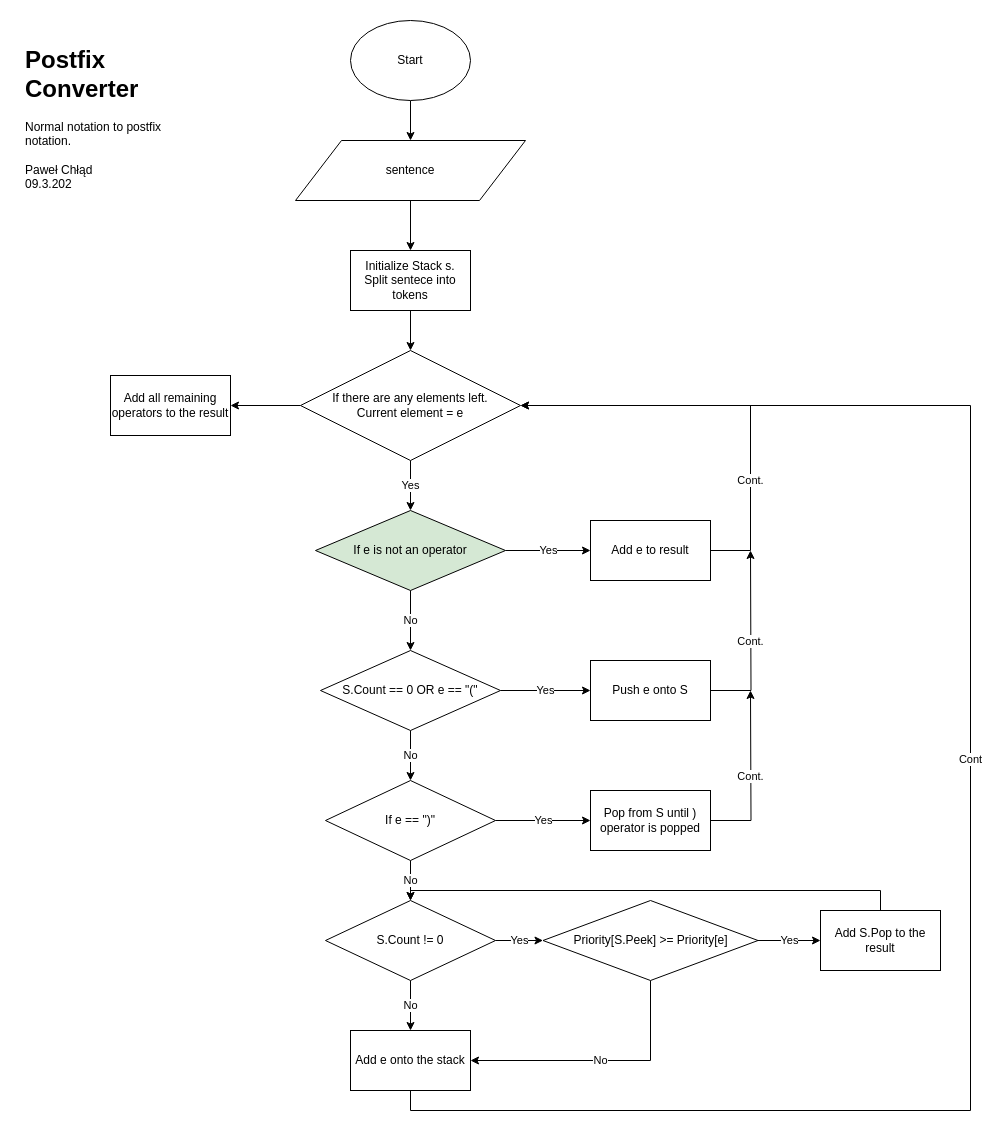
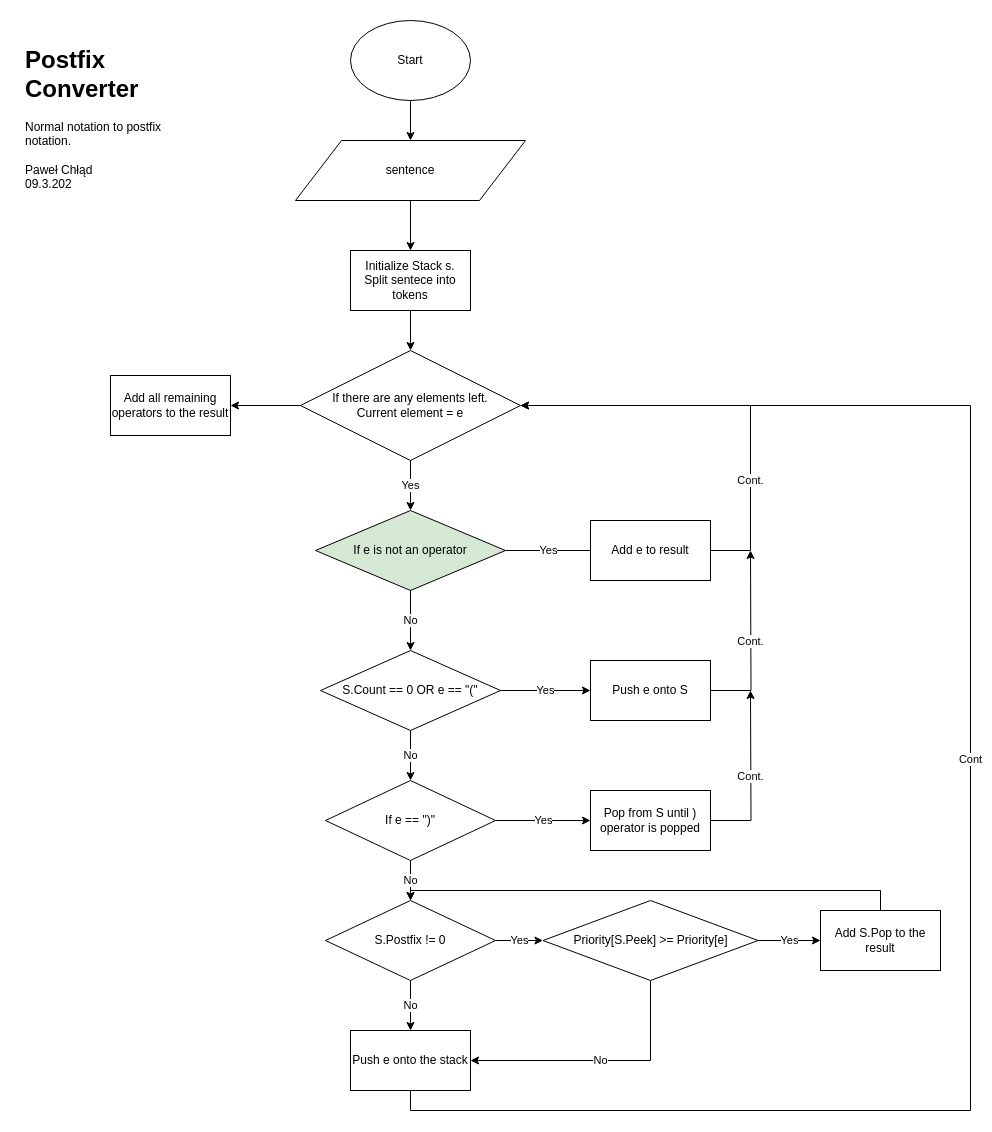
  <mxCell id="0" />
  <mxCell id="1" parent="0" />
  <mxCell id="2" value="" style="edgeStyle=orthogonalEdgeStyle;rounded=0;orthogonalLoop=1;jettySize=auto;html=1;" edge="1" parent="1" source="3" target="5"><mxGeometry relative="1" as="geometry" /></mxCell>
  <mxCell id="3" value="Start" style="ellipse;whiteSpace=wrap;html=1;" vertex="1" parent="1"><mxGeometry x="350" width="120" height="80" as="geometry" y="20" /></mxCell>
  <mxCell id="4" value="" style="edgeStyle=orthogonalEdgeStyle;rounded=0;orthogonalLoop=1;jettySize=auto;html=1;" edge="1" parent="1" source="5" target="7"><mxGeometry relative="1" as="geometry" /></mxCell>
  <mxCell id="5" value="sentence" style="shape=parallelogram;perimeter=parallelogramPerimeter;whiteSpace=wrap;html=1;" vertex="1" parent="1"><mxGeometry x="295" y="140" width="230" height="60" as="geometry" /></mxCell>
  <mxCell id="6" value="" style="edgeStyle=orthogonalEdgeStyle;rounded=0;orthogonalLoop=1;jettySize=auto;html=1;" edge="1" parent="1" source="7" target="10"><mxGeometry relative="1" as="geometry" /></mxCell>
  <mxCell id="7" value="&lt;div&gt;Initialize Stack s.&lt;/div&gt;&lt;div&gt;Split sentece into tokens&lt;br&gt;&lt;/div&gt;" style="rounded=0;whiteSpace=wrap;html=1;" vertex="1" parent="1"><mxGeometry x="350" y="250" width="120" height="60" as="geometry" /></mxCell>
  <mxCell id="8" value="Yes" style="edgeStyle=orthogonalEdgeStyle;rounded=0;orthogonalLoop=1;jettySize=auto;html=1;" edge="1" parent="1" source="10" target="13"><mxGeometry relative="1" as="geometry" /></mxCell>
  <mxCell id="9" value="" style="edgeStyle=orthogonalEdgeStyle;rounded=0;orthogonalLoop=1;jettySize=auto;html=1;" edge="1" parent="1" source="10" target="37"><mxGeometry relative="1" as="geometry" /></mxCell>
  <mxCell id="10" value="&lt;div&gt;If there are any elements left.&lt;/div&gt;&lt;div&gt;Current element = e&lt;br&gt;&lt;/div&gt;" style="rhombus;whiteSpace=wrap;html=1;" vertex="1" parent="1"><mxGeometry x="300" y="350" width="220" height="110" as="geometry" /></mxCell>
- <mxCell id="11" value="Yes" style="edgeStyle=orthogonalEdgeStyle;rounded=0;orthogonalLoop=1;jettySize=auto;html=1;" edge="1" parent="1" source="13" target="15"><mxGeometry relative="1" as="geometry" /></mxCell>
+ <mxCell id="11" value="Yes" style="edgeStyle=orthogonalEdgeStyle;rounded=0;orthogonalLoop=1;jettySize=auto;html=1;endArrow=none;" edge="1" parent="1" source="13" target="15"><mxGeometry relative="1" as="geometry" /></mxCell>
  <mxCell id="12" value="No" style="edgeStyle=orthogonalEdgeStyle;rounded=0;orthogonalLoop=1;jettySize=auto;html=1;" edge="1" parent="1" source="13" target="18"><mxGeometry relative="1" as="geometry" /></mxCell>
  <mxCell id="13" value="If e is not an operator" style="rhombus;whiteSpace=wrap;html=1;fillColor=#d5e8d4;" vertex="1" parent="1"><mxGeometry x="315" y="510" width="190" height="80" as="geometry" /></mxCell>
  <mxCell id="14" value="Cont." style="edgeStyle=orthogonalEdgeStyle;rounded=0;orthogonalLoop=1;jettySize=auto;html=1;entryX=1;entryY=0.5;entryDx=0;entryDy=0;" edge="1" parent="1" source="15" target="10"><mxGeometry x="-0.47" relative="1" as="geometry"><Array as="points"><mxPoint x="750" y="550" /><mxPoint x="750" y="405" /></Array><mxPoint as="offset" /></mxGeometry></mxCell>
  <mxCell id="15" value="Add e to result" style="rounded=0;whiteSpace=wrap;html=1;" vertex="1" parent="1"><mxGeometry x="590" y="520" width="120" height="60" as="geometry" /></mxCell>
  <mxCell id="16" value="Yes" style="edgeStyle=orthogonalEdgeStyle;rounded=0;orthogonalLoop=1;jettySize=auto;html=1;" edge="1" parent="1" source="18" target="20"><mxGeometry relative="1" as="geometry" /></mxCell>
  <mxCell id="17" value="No" style="edgeStyle=orthogonalEdgeStyle;rounded=0;orthogonalLoop=1;jettySize=auto;html=1;" edge="1" parent="1" source="18" target="23"><mxGeometry relative="1" as="geometry" /></mxCell>
  <mxCell id="18" value="S.Count == 0 OR e == &quot;(&quot;" style="rhombus;whiteSpace=wrap;html=1;" vertex="1" parent="1"><mxGeometry x="320" y="650" width="180" height="80" as="geometry" /></mxCell>
  <mxCell id="19" value="Cont." style="edgeStyle=orthogonalEdgeStyle;rounded=0;orthogonalLoop=1;jettySize=auto;html=1;" edge="1" parent="1" source="20"><mxGeometry relative="1" as="geometry"><mxPoint x="750" y="550" as="targetPoint" /></mxGeometry></mxCell>
  <mxCell id="20" value="Push e onto S" style="rounded=0;whiteSpace=wrap;html=1;" vertex="1" parent="1"><mxGeometry x="590" y="660" width="120" height="60" as="geometry" /></mxCell>
  <mxCell id="21" value="Yes" style="edgeStyle=orthogonalEdgeStyle;rounded=0;orthogonalLoop=1;jettySize=auto;html=1;" edge="1" parent="1" source="23" target="25"><mxGeometry relative="1" as="geometry" /></mxCell>
  <mxCell id="22" value="No" style="edgeStyle=orthogonalEdgeStyle;rounded=0;orthogonalLoop=1;jettySize=auto;html=1;" edge="1" parent="1" source="23" target="28"><mxGeometry relative="1" as="geometry" /></mxCell>
  <mxCell id="23" value="If e == &quot;)&quot;" style="rhombus;whiteSpace=wrap;html=1;" vertex="1" parent="1"><mxGeometry x="325" y="780" width="170" height="80" as="geometry" /></mxCell>
  <mxCell id="24" value="Cont." style="edgeStyle=orthogonalEdgeStyle;rounded=0;orthogonalLoop=1;jettySize=auto;html=1;" edge="1" parent="1" source="25"><mxGeometry relative="1" as="geometry"><mxPoint x="750" y="690" as="targetPoint" /></mxGeometry></mxCell>
  <mxCell id="25" value="Pop from S until ) operator is popped" style="rounded=0;whiteSpace=wrap;html=1;" vertex="1" parent="1"><mxGeometry x="590" y="790" width="120" height="60" as="geometry" /></mxCell>
  <mxCell id="26" value="Yes" style="edgeStyle=orthogonalEdgeStyle;rounded=0;orthogonalLoop=1;jettySize=auto;html=1;" edge="1" parent="1" source="28" target="31"><mxGeometry relative="1" as="geometry" /></mxCell>
  <mxCell id="27" value="No" style="edgeStyle=orthogonalEdgeStyle;rounded=0;orthogonalLoop=1;jettySize=auto;html=1;" edge="1" parent="1" source="28" target="33"><mxGeometry relative="1" as="geometry" /></mxCell>
- <mxCell id="28" value="S.Count != 0" style="rhombus;whiteSpace=wrap;html=1;" vertex="1" parent="1"><mxGeometry x="325" y="900" width="170" height="80" as="geometry" /></mxCell>
+ <mxCell id="28" value="S.Postfix != 0" style="rhombus;whiteSpace=wrap;html=1;" vertex="1" parent="1"><mxGeometry x="325" y="900" width="170" height="80" as="geometry" /></mxCell>
  <mxCell id="29" value="No" style="edgeStyle=orthogonalEdgeStyle;rounded=0;orthogonalLoop=1;jettySize=auto;html=1;entryX=1;entryY=0.5;entryDx=0;entryDy=0;" edge="1" parent="1" source="31" target="33"><mxGeometry relative="1" as="geometry"><Array as="points"><mxPoint x="650" y="1060" /></Array></mxGeometry></mxCell>
  <mxCell id="30" value="Yes" style="edgeStyle=orthogonalEdgeStyle;rounded=0;orthogonalLoop=1;jettySize=auto;html=1;" edge="1" parent="1" source="31" target="35"><mxGeometry relative="1" as="geometry" /></mxCell>
  <mxCell id="31" value="Priority[S.Peek] &amp;gt;= Priority[e]" style="rhombus;whiteSpace=wrap;html=1;" vertex="1" parent="1"><mxGeometry x="542.5" y="900" width="215" height="80" as="geometry" /></mxCell>
  <mxCell id="32" value="Cont" style="edgeStyle=orthogonalEdgeStyle;rounded=0;orthogonalLoop=1;jettySize=auto;html=1;exitX=0.5;exitY=1;exitDx=0;exitDy=0;entryX=1;entryY=0.5;entryDx=0;entryDy=0;" edge="1" parent="1" source="33" target="10"><mxGeometry x="0.072" relative="1" as="geometry"><Array as="points"><mxPoint x="410" y="1110" /><mxPoint x="970" y="1110" /><mxPoint x="970" y="405" /></Array><mxPoint y="-1" as="offset" /></mxGeometry></mxCell>
- <mxCell id="33" value="Add e onto the stack" style="rounded=0;whiteSpace=wrap;html=1;" vertex="1" parent="1"><mxGeometry x="350" y="1030" width="120" height="60" as="geometry" /></mxCell>
+ <mxCell id="33" value="Push e onto the stack" style="rounded=0;whiteSpace=wrap;html=1;" vertex="1" parent="1"><mxGeometry x="350" y="1030" width="120" height="60" as="geometry" /></mxCell>
  <mxCell id="34" style="edgeStyle=orthogonalEdgeStyle;rounded=0;orthogonalLoop=1;jettySize=auto;html=1;exitX=0.5;exitY=0;exitDx=0;exitDy=0;entryX=0.5;entryY=0;entryDx=0;entryDy=0;" edge="1" parent="1" source="35" target="28"><mxGeometry relative="1" as="geometry" /></mxCell>
  <mxCell id="35" value="Add S.Pop to the result" style="rounded=0;whiteSpace=wrap;html=1;" vertex="1" parent="1"><mxGeometry x="820" y="910" width="120" height="60" as="geometry" /></mxCell>
  <mxCell id="36" value="&lt;h1&gt;Postfix Converter&lt;/h1&gt;&lt;div&gt;Normal notation to postfix notation.&lt;/div&gt;&lt;div&gt;&lt;br&gt;&lt;/div&gt;&lt;div&gt;Paweł Chłąd&lt;/div&gt;&lt;div&gt;09.3.202&lt;br&gt;&lt;/div&gt;" style="text;html=1;strokeColor=none;fillColor=none;spacing=5;spacingTop=-20;whiteSpace=wrap;overflow=hidden;rounded=0;" vertex="1" parent="1"><mxGeometry x="20" y="40" width="190" height="170" as="geometry" /></mxCell>
  <mxCell id="37" value="Add all remaining operators to the result" style="rounded=0;whiteSpace=wrap;html=1;" vertex="1" parent="1"><mxGeometry x="110" y="375" width="120" height="60" as="geometry" /></mxCell>
